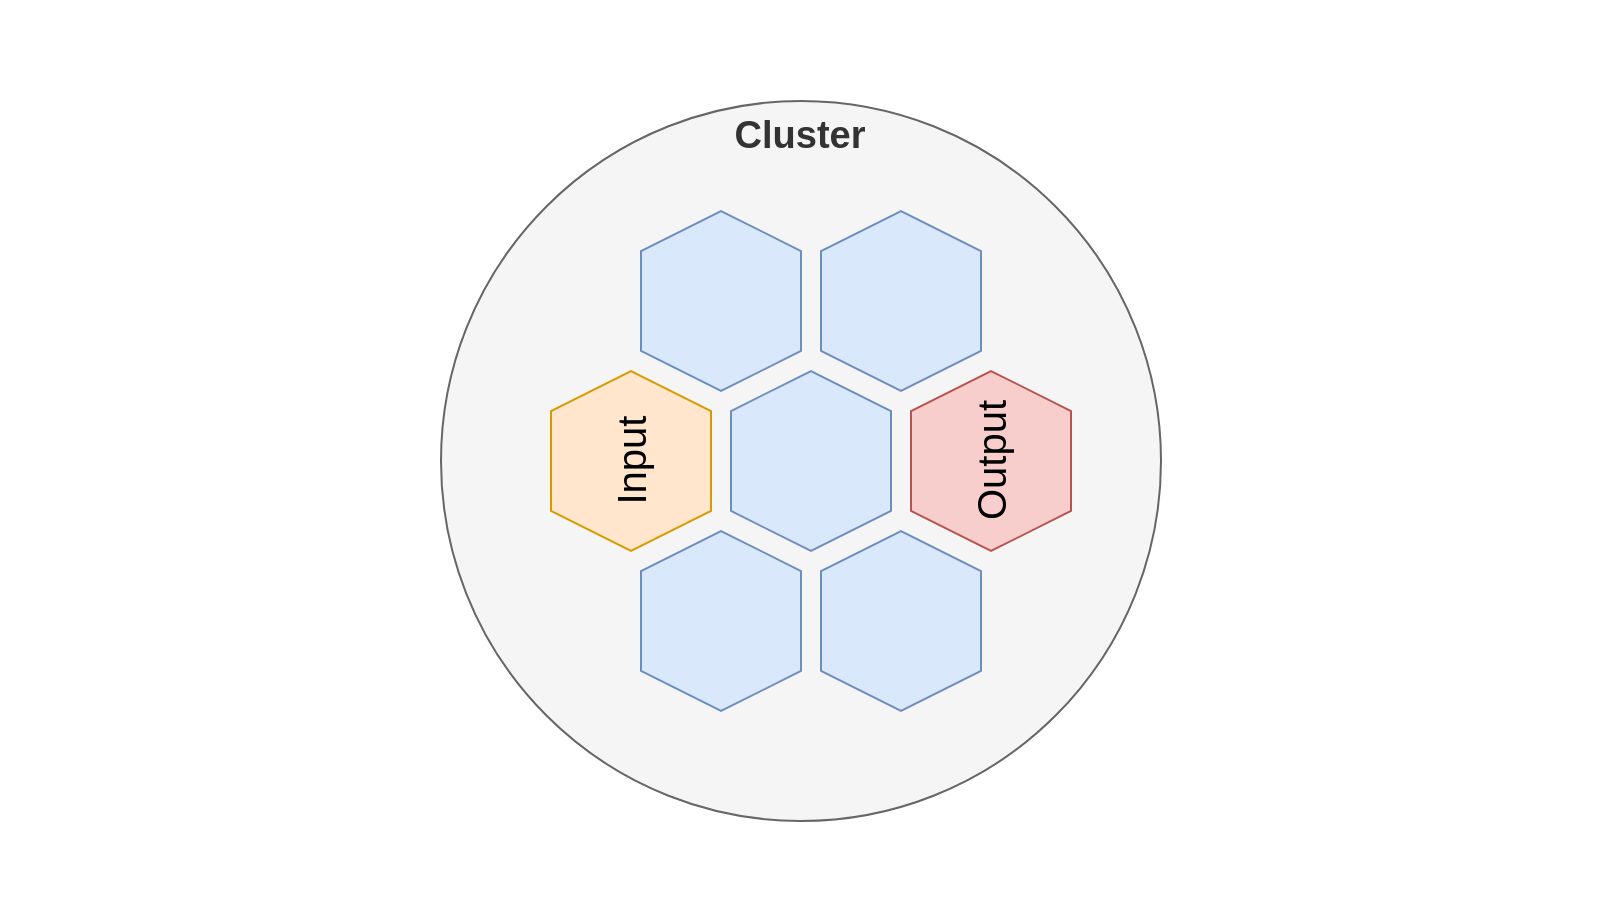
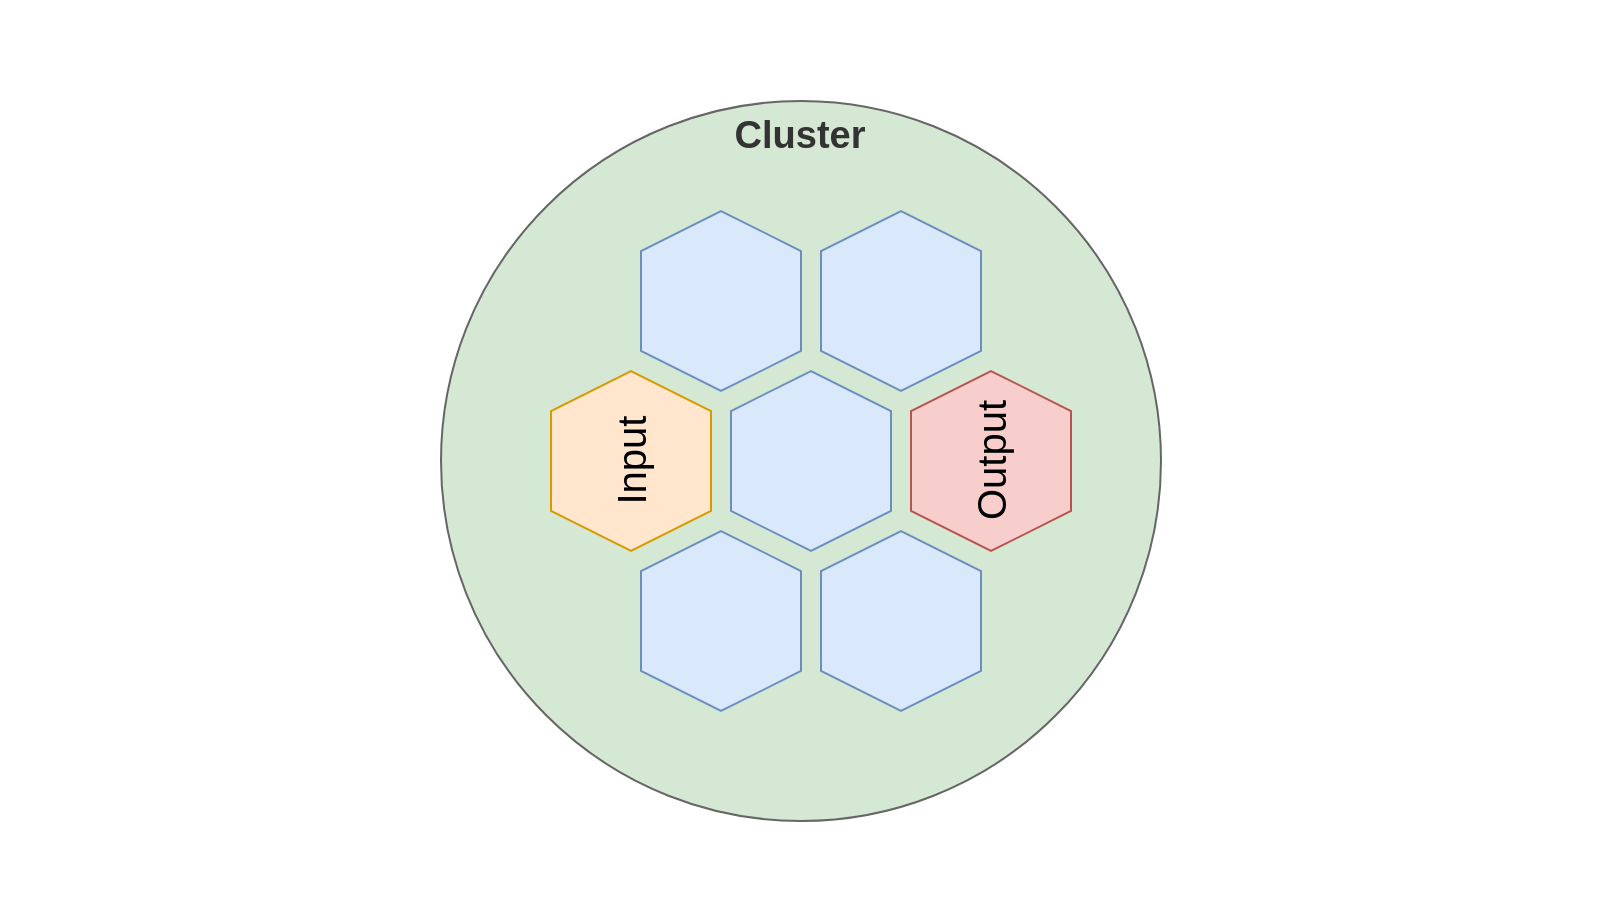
  <mxCell id="0" />
  <mxCell id="1" parent="0" />
  <mxCell id="2" value="" style="rounded=0;whiteSpace=wrap;html=1;strokeColor=none;" vertex="1" parent="1"><mxGeometry x="20" y="20" width="770" height="410" as="geometry" /></mxCell>
- <mxCell id="3" value="&lt;b&gt;&lt;font style=&quot;font-size: 19px&quot;&gt;Cluster&lt;/font&gt;&lt;/b&gt;" style="ellipse;whiteSpace=wrap;html=1;aspect=fixed;fillColor=#f5f5f5;strokeColor=#666666;fontColor=#333333;verticalAlign=top;" parent="1" vertex="1"><mxGeometry x="220" y="50" width="360" height="360" as="geometry" /></mxCell>
+ <mxCell id="3" value="&lt;b&gt;&lt;font style=&quot;font-size: 19px&quot;&gt;Cluster&lt;/font&gt;&lt;/b&gt;" style="ellipse;whiteSpace=wrap;html=1;aspect=fixed;fillColor=#d5e8d4;strokeColor=#666666;fontColor=#333333;verticalAlign=top;" parent="1" vertex="1"><mxGeometry x="220" y="50" width="360" height="360" as="geometry" /></mxCell>
  <mxCell id="4" value="" style="shape=hexagon;perimeter=hexagonPerimeter2;whiteSpace=wrap;html=1;fixedSize=1;size=20;rotation=-90;fillColor=#dae8fc;strokeColor=#6c8ebf;" parent="1" vertex="1"><mxGeometry x="315" y="110" width="90" height="80" as="geometry" /></mxCell>
  <mxCell id="5" value="Input" style="shape=hexagon;perimeter=hexagonPerimeter2;whiteSpace=wrap;html=1;fixedSize=1;size=20;rotation=-90;fillColor=#ffe6cc;strokeColor=#d79b00;fontSize=20;" parent="1" vertex="1"><mxGeometry x="270" y="190" width="90" height="80" as="geometry" /></mxCell>
  <mxCell id="6" value="" style="shape=hexagon;perimeter=hexagonPerimeter2;whiteSpace=wrap;html=1;fixedSize=1;size=20;rotation=-90;fillColor=#dae8fc;strokeColor=#6c8ebf;fontSize=20;" parent="1" vertex="1"><mxGeometry x="360" y="190" width="90" height="80" as="geometry" /></mxCell>
  <mxCell id="7" value="" style="shape=hexagon;perimeter=hexagonPerimeter2;whiteSpace=wrap;html=1;fixedSize=1;size=20;rotation=-90;fillColor=#dae8fc;strokeColor=#6c8ebf;fontSize=20;" parent="1" vertex="1"><mxGeometry x="315" y="270" width="90" height="80" as="geometry" /></mxCell>
  <mxCell id="8" value="" style="shape=hexagon;perimeter=hexagonPerimeter2;whiteSpace=wrap;html=1;fixedSize=1;size=20;rotation=-90;fillColor=#dae8fc;strokeColor=#6c8ebf;fontSize=20;" parent="1" vertex="1"><mxGeometry x="405" y="270" width="90" height="80" as="geometry" /></mxCell>
  <mxCell id="9" value="Output" style="shape=hexagon;perimeter=hexagonPerimeter2;whiteSpace=wrap;html=1;fixedSize=1;size=20;rotation=-90;fillColor=#f8cecc;strokeColor=#b85450;fontSize=20;" parent="1" vertex="1"><mxGeometry x="450" y="190" width="90" height="80" as="geometry" /></mxCell>
  <mxCell id="10" value="" style="shape=hexagon;perimeter=hexagonPerimeter2;whiteSpace=wrap;html=1;fixedSize=1;size=20;rotation=-90;fillColor=#dae8fc;strokeColor=#6c8ebf;" parent="1" vertex="1"><mxGeometry x="405" y="110" width="90" height="80" as="geometry" /></mxCell>
